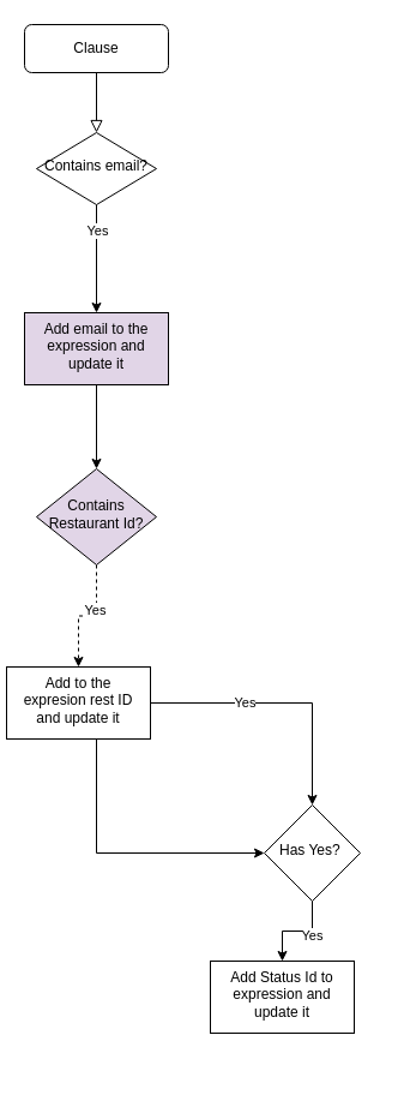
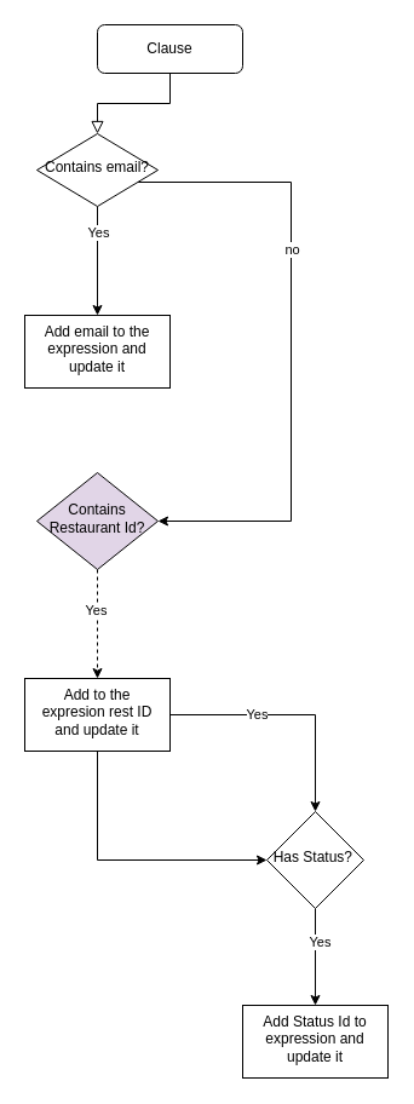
  <mxCell id="0" />
  <mxCell id="1" parent="0" />
  <mxCell id="2" value="" style="rounded=0;html=1;jettySize=auto;orthogonalLoop=1;fontSize=11;endArrow=block;endFill=0;endSize=8;strokeWidth=1;shadow=0;labelBackgroundColor=none;edgeStyle=orthogonalEdgeStyle;" parent="1" source="3" target="8" edge="1"><mxGeometry relative="1" as="geometry" /></mxCell>
- <mxCell id="3" value="Clause" style="rounded=1;whiteSpace=wrap;html=1;fontSize=12;glass=0;strokeWidth=1;shadow=0;" parent="1" vertex="1"><mxGeometry x="20" y="20" width="120" height="40" as="geometry" /></mxCell>
+ <mxCell id="3" value="Clause" style="rounded=1;whiteSpace=wrap;html=1;fontSize=12;glass=0;strokeWidth=1;shadow=0;" parent="1" vertex="1"><mxGeometry x="80" y="20" width="120" height="40" as="geometry" /></mxCell>
  <mxCell id="4" value="" style="edgeStyle=orthogonalEdgeStyle;rounded=0;orthogonalLoop=1;jettySize=auto;html=1;" edge="1" parent="1" source="8" target="10"><mxGeometry relative="1" as="geometry" /></mxCell>
  <mxCell id="5" value="Yes" style="edgeLabel;html=1;align=center;verticalAlign=middle;resizable=0;points=[];" vertex="1" connectable="0" parent="4"><mxGeometry x="-0.533" relative="1" as="geometry"><mxPoint as="offset" /></mxGeometry></mxCell>
+ <mxCell id="6" value="" style="edgeStyle=orthogonalEdgeStyle;rounded=0;orthogonalLoop=1;jettySize=auto;html=1;" edge="1" parent="1" source="8" target="13"><mxGeometry relative="1" as="geometry"><Array as="points"><mxPoint x="240" y="150" /><mxPoint x="240" y="430" /></Array></mxGeometry></mxCell>
+ <mxCell id="7" value="no" style="edgeLabel;html=1;align=center;verticalAlign=middle;resizable=0;points=[];" vertex="1" connectable="0" parent="6"><mxGeometry x="-0.294" relative="1" as="geometry"><mxPoint as="offset" /></mxGeometry></mxCell>
  <mxCell id="8" value="Contains email?" style="rhombus;whiteSpace=wrap;html=1;shadow=0;fontFamily=Helvetica;fontSize=12;align=center;strokeWidth=1;spacing=6;spacingTop=-4;" parent="1" vertex="1"><mxGeometry x="30" y="110" width="100" height="60" as="geometry" /></mxCell>
- <mxCell id="9" style="edgeStyle=orthogonalEdgeStyle;rounded=0;orthogonalLoop=1;jettySize=auto;html=1;" edge="1" parent="1" source="10" target="13"><mxGeometry relative="1" as="geometry" /></mxCell>
- <mxCell id="10" value="Add email to the expression and update it" style="whiteSpace=wrap;html=1;shadow=0;strokeWidth=1;spacing=6;spacingTop=-4;fillColor=#e1d5e7;" vertex="1" parent="1"><mxGeometry x="20" y="260" width="120" height="60" as="geometry" /></mxCell>
+ <mxCell id="10" value="Add email to the expression and update it" style="whiteSpace=wrap;html=1;shadow=0;strokeWidth=1;spacing=6;spacingTop=-4;" vertex="1" parent="1"><mxGeometry x="20" y="260" width="120" height="60" as="geometry" /></mxCell>
  <mxCell id="11" value="" style="edgeStyle=orthogonalEdgeStyle;rounded=0;orthogonalLoop=1;jettySize=auto;html=1;dashed=1;" edge="1" parent="1" source="13" target="17"><mxGeometry relative="1" as="geometry" /></mxCell>
  <mxCell id="12" value="Yes" style="edgeLabel;html=1;align=center;verticalAlign=middle;resizable=0;points=[];" vertex="1" connectable="0" parent="11"><mxGeometry x="-0.267" y="-2" relative="1" as="geometry"><mxPoint as="offset" /></mxGeometry></mxCell>
  <mxCell id="13" value="Contains Restaurant Id?" style="rhombus;whiteSpace=wrap;html=1;shadow=0;fontFamily=Helvetica;fontSize=12;align=center;strokeWidth=1;spacing=6;spacingTop=-4;fillColor=#e1d5e7;" vertex="1" parent="1"><mxGeometry x="30" y="390" width="100" height="80" as="geometry" /></mxCell>
  <mxCell id="14" value="" style="edgeStyle=orthogonalEdgeStyle;rounded=0;orthogonalLoop=1;jettySize=auto;html=1;" edge="1" parent="1" source="17" target="20"><mxGeometry relative="1" as="geometry" /></mxCell>
  <mxCell id="15" value="Yes" style="edgeLabel;html=1;align=center;verticalAlign=middle;resizable=0;points=[];" vertex="1" connectable="0" parent="14"><mxGeometry x="-0.289" y="1" relative="1" as="geometry"><mxPoint as="offset" /></mxGeometry></mxCell>
  <mxCell id="16" style="edgeStyle=orthogonalEdgeStyle;rounded=0;orthogonalLoop=1;jettySize=auto;html=1;entryX=0;entryY=0.5;entryDx=0;entryDy=0;" edge="1" parent="1" source="17" target="20"><mxGeometry relative="1" as="geometry"><Array as="points"><mxPoint x="80" y="710" /></Array></mxGeometry></mxCell>
- <mxCell id="17" value="Add to the expresion rest ID and update it" style="whiteSpace=wrap;html=1;shadow=0;strokeWidth=1;spacing=6;spacingTop=-4;" vertex="1" parent="1"><mxGeometry x="5" y="555" width="120" height="60" as="geometry" /></mxCell>
+ <mxCell id="17" value="Add to the expresion rest ID and update it" style="whiteSpace=wrap;html=1;shadow=0;strokeWidth=1;spacing=6;spacingTop=-4;" vertex="1" parent="1"><mxGeometry x="20" y="560" width="120" height="60" as="geometry" /></mxCell>
  <mxCell id="18" value="" style="edgeStyle=orthogonalEdgeStyle;rounded=0;orthogonalLoop=1;jettySize=auto;html=1;" edge="1" parent="1" source="20" target="21"><mxGeometry relative="1" as="geometry" /></mxCell>
  <mxCell id="19" value="Yes" style="edgeLabel;html=1;align=center;verticalAlign=middle;resizable=0;points=[];" vertex="1" connectable="0" parent="18"><mxGeometry x="-0.317" y="3" relative="1" as="geometry"><mxPoint as="offset" /></mxGeometry></mxCell>
- <mxCell id="20" value="Has Yes?&amp;nbsp;" style="rhombus;whiteSpace=wrap;html=1;shadow=0;strokeWidth=1;spacing=6;spacingTop=-4;" vertex="1" parent="1"><mxGeometry x="220" y="670" width="80" height="80" as="geometry" /></mxCell>
- <mxCell id="21" value="Add Status Id to expression and update it" style="whiteSpace=wrap;html=1;shadow=0;strokeWidth=1;spacing=6;spacingTop=-4;" vertex="1" parent="1"><mxGeometry x="175" y="800" width="120" height="60" as="geometry" /></mxCell>
+ <mxCell id="20" value="Has Status?&amp;nbsp;" style="rhombus;whiteSpace=wrap;html=1;shadow=0;strokeWidth=1;spacing=6;spacingTop=-4;" vertex="1" parent="1"><mxGeometry x="220" y="670" width="80" height="80" as="geometry" /></mxCell>
+ <mxCell id="21" value="Add Status Id to expression and update it" style="whiteSpace=wrap;html=1;shadow=0;strokeWidth=1;spacing=6;spacingTop=-4;" vertex="1" parent="1"><mxGeometry x="200" y="830" width="120" height="60" as="geometry" /></mxCell>
